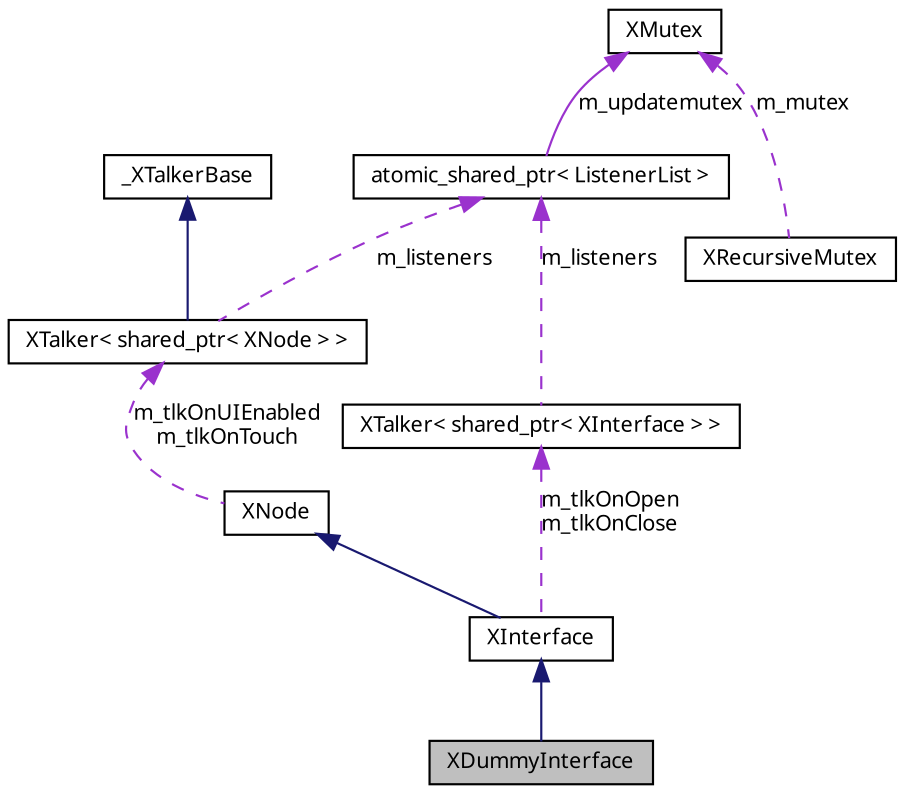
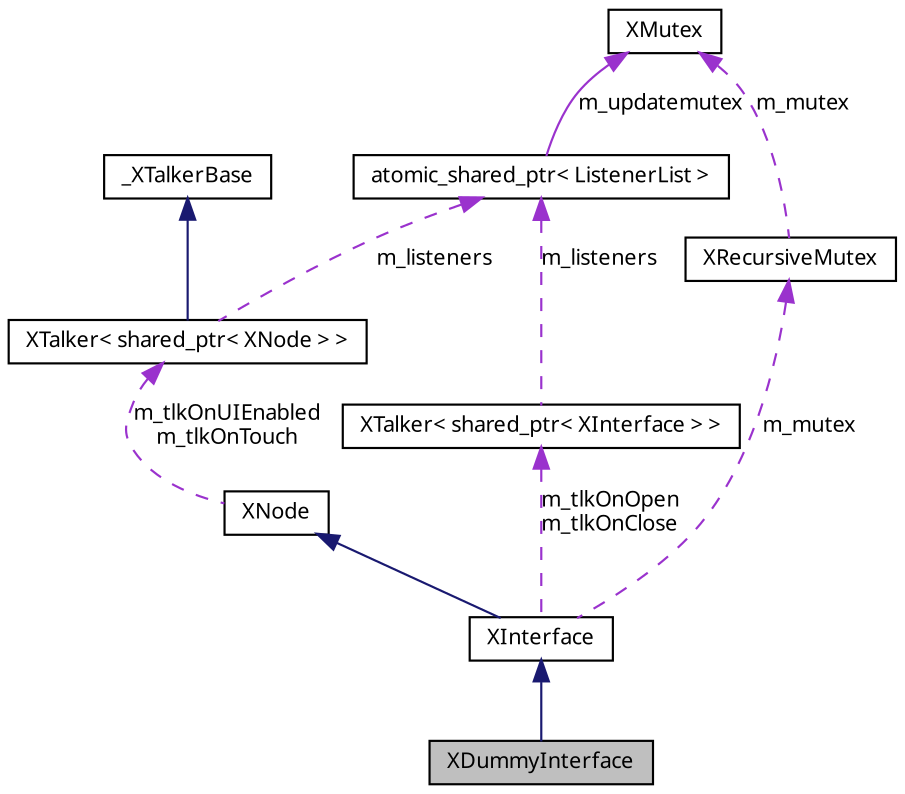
  digraph {
    node [color=black fillcolor=white fontname="FreeSans.ttf" fontsize=10 shape=record style=filled]
    edge [color=darkorchid3 dir=back fontname="FreeSans.ttf" fontsize=10 labelfontname="FreeSans.ttf" labelfontsize=10 style=dashed]
    n1 [fillcolor=grey75 fontcolor=black height=0.2 label=XDummyInterface width=0.4]
    n2 [height=0.2 label=XInterface width=0.4]
    n3 [height=0.2 label=XNode width=0.4]
    n4 [height=0.2 label="XTalker\< shared_ptr\< XNode \> \>" width=0.4]
    n5 [height=0.2 label=_XTalkerBase width=0.4]
    n6 [height=0.2 label="XTalker\< shared_ptr\< XInterface \> \>" width=0.4]
    n7 [height=0.2 label="atomic_shared_ptr\< ListenerList \>" width=0.4]
    n8 [height=0.2 label=XMutex width=0.4]
    n9 [height=0.2 label=XRecursiveMutex width=0.4]
    n2 -> n1 [color=midnightblue style=solid]
    n3 -> n2 [color=midnightblue style=solid]
    n4 -> n3 [label="m_tlkOnUIEnabled\nm_tlkOnTouch"]
    n5 -> n4 [color=midnightblue style=solid]
    n6 -> n2 [label="m_tlkOnOpen\nm_tlkOnClose"]
    n7 -> n4 [label=m_listeners]
    n7 -> n6 [label=m_listeners]
    n8 -> n7 [label=m_updatemutex style=solid]
    n8 -> n9 [label=m_mutex]
+   n9 -> n2 [label=m_mutex]
  }
